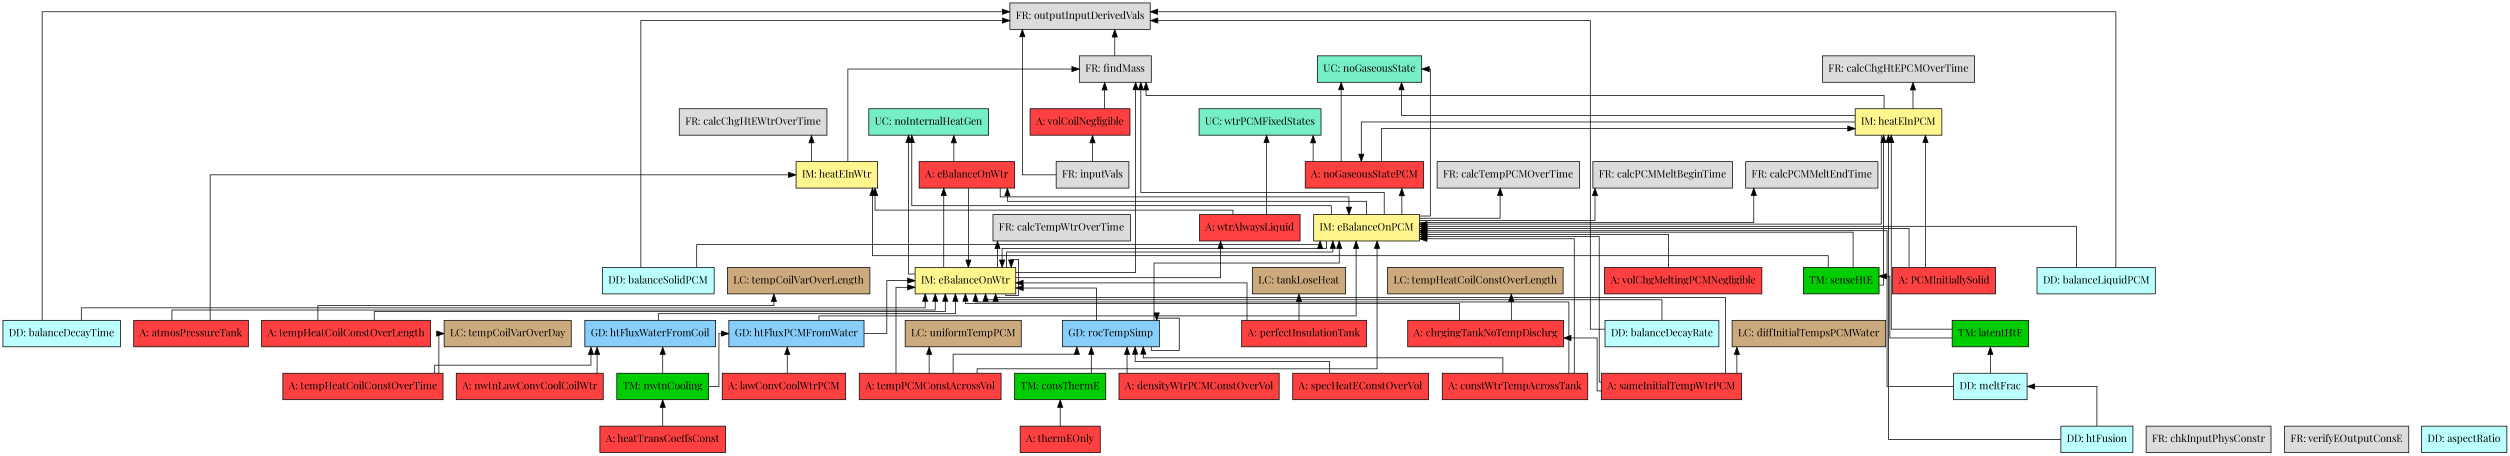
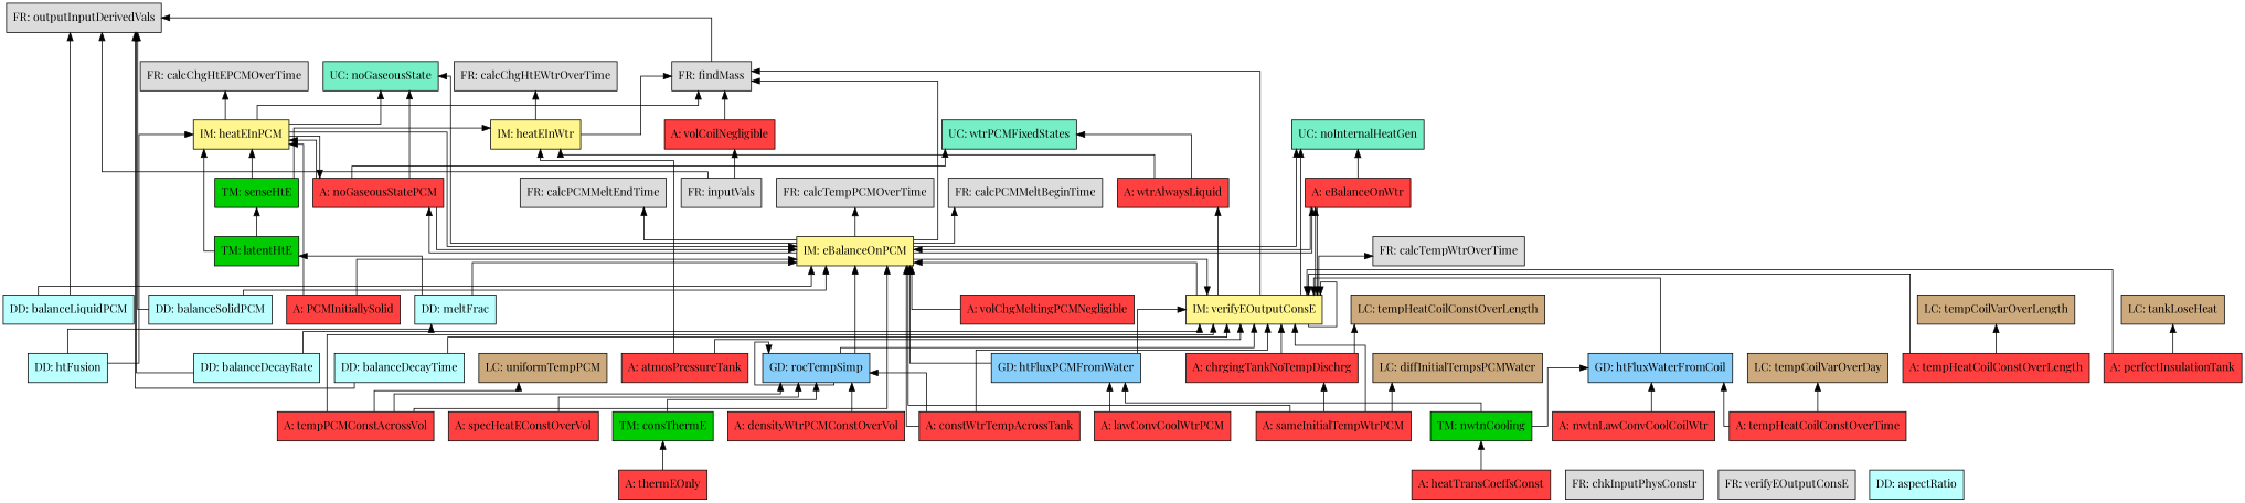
  digraph {
    fontname="Playfair Display"
    newrank=True
    rankdir=BT
    splines=ortho
    node [color=black fillcolor=brown1 fontname="Playfair Display" shape=box style=filled]
    edge [fontname="Playfair Display" splines=true]
-   n1 [fillcolor=khaki1 label="IM: eBalanceOnWtr"]
+   n1 [fillcolor=khaki1 label="IM: verifyEOutputConsE"]
    n2 [fillcolor=khaki1 label="IM: eBalanceOnPCM"]
    n3 [label="A: eBalanceOnWtr" rank=same]
    n4 [fillcolor=gainsboro label="FR: findMass"]
    n5 [fillcolor=gainsboro label="FR: calcTempWtrOverTime"]
    n6 [fillcolor=aquamarine2 label="UC: noInternalHeatGen"]
    n7 [label="A: wtrAlwaysLiquid" rank=same]
    n8 [label="A: noGaseousStatePCM" rank=same]
    n9 [fillcolor=gainsboro label="FR: calcTempPCMOverTime"]
    n10 [fillcolor=gainsboro label="FR: calcPCMMeltBeginTime"]
    n11 [fillcolor=gainsboro label="FR: calcPCMMeltEndTime"]
    n12 [fillcolor=aquamarine2 label="UC: noGaseousState"]
    n13 [fillcolor=gainsboro label="FR: outputInputDerivedVals"]
    n14 [fillcolor=khaki1 label="IM: heatEInPCM"]
    n15 [fillcolor=aquamarine2 label="UC: wtrPCMFixedStates"]
    n16 [fillcolor=gainsboro label="FR: calcChgHtEPCMOverTime"]
    n17 [fillcolor=khaki1 label="IM: heatEInWtr"]
    n18 [fillcolor=gainsboro label="FR: calcChgHtEWtrOverTime"]
    n19 [fillcolor=green3 label="TM: consThermE"]
    n20 [fillcolor=lightskyblue label="GD: rocTempSimp"]
    n21 [fillcolor=green3 label="TM: senseHtE"]
    n22 [fillcolor=green3 label="TM: latentHtE"]
    n23 [fillcolor=green3 label="TM: nwtnCooling"]
    n24 [fillcolor=lightskyblue label="GD: htFluxWaterFromCoil"]
    n25 [fillcolor=lightskyblue label="GD: htFluxPCMFromWater"]
    n26 [fillcolor=gainsboro label="FR: inputVals"]
    n27 [label="A: volCoilNegligible" rank=same]
    n28 [label="A: thermEOnly" rank=same]
    n29 [label="A: heatTransCoeffsConst" rank=same]
    n30 [label="A: constWtrTempAcrossTank" rank=same]
    n31 [label="A: tempPCMConstAcrossVol" rank=same]
    n32 [fillcolor=burlywood3 label="LC: uniformTempPCM"]
    n33 [label="A: densityWtrPCMConstOverVol" rank=same]
    n34 [label="A: specHeatEConstOverVol" rank=same]
    n35 [label="A: nwtnLawConvCoolCoilWtr" rank=same]
    n36 [label="A: tempHeatCoilConstOverTime" rank=same]
    n37 [fillcolor=burlywood3 label="LC: tempCoilVarOverDay"]
    n38 [label="A: tempHeatCoilConstOverLength" rank=same]
    n39 [fillcolor=burlywood3 label="LC: tempCoilVarOverLength"]
    n40 [label="A: lawConvCoolWtrPCM" rank=same]
    n41 [label="A: chrgingTankNoTempDischrg" rank=same]
    n42 [fillcolor=burlywood3 label="LC: tempHeatCoilConstOverLength"]
    n43 [label="A: sameInitialTempWtrPCM" rank=same]
    n44 [fillcolor=burlywood3 label="LC: diffInitialTempsPCMWater"]
    n45 [label="A: PCMInitiallySolid" rank=same]
    n46 [label="A: perfectInsulationTank" rank=same]
    n47 [fillcolor=burlywood3 label="LC: tankLoseHeat"]
    n48 [label="A: volChgMeltingPCMNegligible" rank=same]
    n49 [label="A: atmosPressureTank" rank=same]
    n50 [fillcolor=gainsboro label="FR: chkInputPhysConstr"]
    n51 [fillcolor=gainsboro label="FR: verifyEOutputConsE"]
    n52 [fillcolor=paleturquoise1 label="DD: balanceDecayRate"]
    n53 [fillcolor=paleturquoise1 label="DD: balanceDecayTime"]
    n54 [fillcolor=paleturquoise1 label="DD: balanceSolidPCM"]
    n55 [fillcolor=paleturquoise1 label="DD: balanceLiquidPCM"]
    n56 [fillcolor=paleturquoise1 label="DD: htFusion"]
    n57 [fillcolor=paleturquoise1 label="DD: meltFrac"]
    n58 [fillcolor=paleturquoise1 label="DD: aspectRatio"]
    n1 -> n1
    n1 -> n2
    n1 -> n3
    n1 -> n4
    n1 -> n5
    n1 -> n6
    n1 -> n7
    n2 -> n1
    n2 -> n3
    n2 -> n4
    n2 -> n6
    n2 -> n8
    n2 -> n9
    n2 -> n10
    n2 -> n11
    n2 -> n12
    n3 -> n1
    n3 -> n2
    n3 -> n6
    n4 -> n13
    n7 -> n15
    n7 -> n17
-   n21 -> n2
+   n8 -> n2
    n8 -> n12
    n8 -> n14
    n8 -> n15
    n14 -> n2
    n14 -> n4
    n14 -> n8
    n14 -> n12
    n14 -> n16
    n17 -> n4
    n17 -> n18
    n19 -> n20
    n20 -> n1
    n20 -> n2
    n20 -> n20
    n21 -> n14
    n21 -> n17
    n22 -> n14
    n22 -> n21
    n23 -> n24
    n23 -> n25
    n24 -> n1
    n25 -> n1
    n25 -> n2
    n26 -> n13
    n26 -> n27
    n27 -> n4
    n28 -> n19
    n29 -> n23
    n30 -> n1
    n30 -> n2
    n30 -> n20
    n31 -> n1
    n31 -> n2
    n31 -> n20
    n31 -> n32
    n33 -> n20
    n34 -> n20
    n35 -> n24
    n36 -> n24
    n36 -> n37
    n38 -> n1
    n38 -> n39
    n40 -> n25
    n41 -> n1
    n41 -> n42
    n43 -> n1
    n43 -> n2
    n43 -> n41
    n43 -> n44
    n45 -> n2
    n45 -> n14
    n46 -> n1
    n46 -> n47
    n48 -> n2
    n49 -> n1
    n49 -> n17
    n52 -> n1
    n52 -> n13
    n53 -> n1
    n53 -> n13
    n54 -> n2
    n54 -> n13
    n55 -> n2
    n55 -> n13
    n56 -> n14
    n56 -> n57
    n57 -> n2
    n57 -> n22
  }
